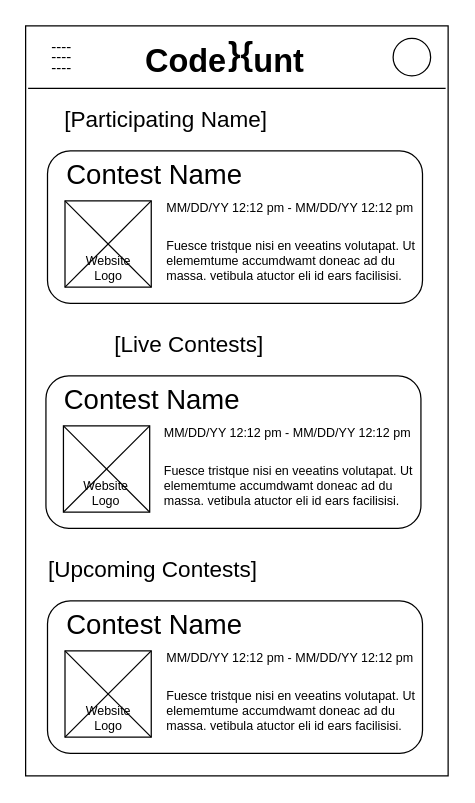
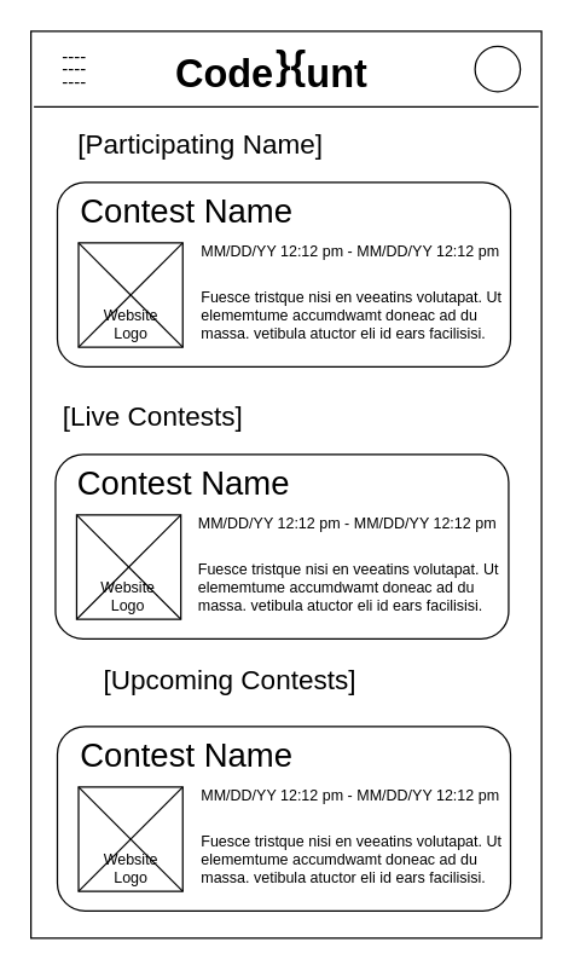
  <mxCell id="0" />
  <mxCell id="1" parent="0" />
  <mxCell id="2" value="" style="rounded=0;whiteSpace=wrap;html=1;" parent="1" vertex="1"><mxGeometry x="20" y="20" width="338" height="600" as="geometry" /></mxCell>
  <mxCell id="3" value="" style="endArrow=none;html=1;rounded=0;" parent="1" edge="1"><mxGeometry width="50" height="50" relative="1" as="geometry"><mxPoint x="356" y="70" as="sourcePoint" /><mxPoint x="22" y="70" as="targetPoint" /></mxGeometry></mxCell>
  <mxCell id="4" value="Code&amp;nbsp; &amp;nbsp;unt" style="text;html=1;align=center;verticalAlign=middle;resizable=0;points=[];autosize=1;strokeColor=none;fillColor=none;fontSize=26;fontStyle=1" parent="1" vertex="1"><mxGeometry x="109" y="28" width="140" height="40" as="geometry" /></mxCell>
  <mxCell id="5" value="" style="ellipse;whiteSpace=wrap;html=1;aspect=fixed;fontSize=22;" parent="1" vertex="1"><mxGeometry x="314" y="30" width="30" height="30" as="geometry" /></mxCell>
  <mxCell id="6" value="}{" style="text;html=1;align=center;verticalAlign=middle;resizable=0;points=[];autosize=1;strokeColor=none;fillColor=none;fontSize=26;fontStyle=1" parent="1" vertex="1"><mxGeometry x="171.66" y="23" width="40" height="40" as="geometry" /></mxCell>
  <mxCell id="7" value="&lt;p style=&quot;line-height: 0.7&quot;&gt;----&lt;br&gt;----&lt;br&gt;----&lt;/p&gt;" style="text;html=1;strokeColor=none;fillColor=none;align=center;verticalAlign=middle;whiteSpace=wrap;rounded=0;" parent="1" vertex="1"><mxGeometry x="34" y="30" width="30" height="30" as="geometry" /></mxCell>
- <mxCell id="8" value="&lt;font style=&quot;font-size: 18px&quot;&gt;[Live Contests]&lt;/font&gt;" style="text;html=1;strokeColor=none;fillColor=none;align=center;verticalAlign=middle;whiteSpace=wrap;rounded=0;" parent="1" vertex="1"><mxGeometry x="73.75" y="260" width="154" height="30" as="geometry" /></mxCell>
+ <mxCell id="8" value="&lt;font style=&quot;font-size: 18px&quot;&gt;[Live Contests]&lt;/font&gt;" style="text;html=1;strokeColor=none;fillColor=none;align=center;verticalAlign=middle;whiteSpace=wrap;rounded=0;" parent="1" vertex="1"><mxGeometry x="23.75" y="260" width="154" height="30" as="geometry" /></mxCell>
  <mxCell id="9" value="" style="rounded=1;whiteSpace=wrap;html=1;fontSize=18;" parent="1" vertex="1"><mxGeometry x="37.5" y="120" width="300" height="122" as="geometry" /></mxCell>
  <mxCell id="10" value="&lt;font style=&quot;font-size: 22px;&quot;&gt;Contest Name&lt;/font&gt;" style="text;html=1;strokeColor=none;fillColor=none;align=left;verticalAlign=middle;whiteSpace=wrap;rounded=0;fontSize=22;" parent="1" vertex="1"><mxGeometry x="50.5" y="125" width="240" height="30" as="geometry" /></mxCell>
  <mxCell id="11" value="&lt;font style=&quot;font-size: 10px;&quot;&gt;MM/DD/YY 12:12 pm - MM/DD/YY 12:12 pm&lt;/font&gt;" style="text;html=1;strokeColor=none;fillColor=none;align=left;verticalAlign=middle;whiteSpace=wrap;rounded=0;fontSize=10;" parent="1" vertex="1"><mxGeometry x="130.5" y="155" width="210" height="20" as="geometry" /></mxCell>
  <mxCell id="12" value="Fuesce tristque nisi en veeatins volutapat. Ut elememtume accumdwamt doneac ad du massa. vetibula atuctor eli id ears facilisisi." style="text;strokeColor=none;fillColor=none;align=left;verticalAlign=middle;whiteSpace=wrap;rounded=0;fontSize=10;" parent="1" vertex="1"><mxGeometry x="130.5" y="185" width="210" height="45" as="geometry" /></mxCell>
  <mxCell id="13" value="Website&lt;br&gt;Logo" style="rounded=0;whiteSpace=wrap;html=1;fontFamily=Helvetica;fontSize=10;verticalAlign=bottom;" parent="1" vertex="1"><mxGeometry x="51.5" y="160" width="69" height="69" as="geometry" /></mxCell>
  <mxCell id="14" value="" style="endArrow=none;html=1;rounded=0;fontFamily=Helvetica;fontSize=10;exitX=0;exitY=1;exitDx=0;exitDy=0;entryX=1;entryY=0;entryDx=0;entryDy=0;" parent="1" source="13" target="13" edge="1"><mxGeometry width="50" height="50" relative="1" as="geometry"><mxPoint x="160.5" y="245" as="sourcePoint" /><mxPoint x="210.5" y="195" as="targetPoint" /></mxGeometry></mxCell>
  <mxCell id="15" value="" style="endArrow=none;html=1;rounded=0;fontFamily=Helvetica;fontSize=10;exitX=0;exitY=0;exitDx=0;exitDy=0;entryX=1;entryY=1;entryDx=0;entryDy=0;" parent="1" source="13" target="13" edge="1"><mxGeometry width="50" height="50" relative="1" as="geometry"><mxPoint x="160.5" y="245" as="sourcePoint" /><mxPoint x="210.5" y="195" as="targetPoint" /></mxGeometry></mxCell>
  <mxCell id="16" value="&lt;font style=&quot;font-size: 18px&quot;&gt;[Participating Name]&lt;/font&gt;" style="text;html=1;strokeColor=none;fillColor=none;align=center;verticalAlign=middle;whiteSpace=wrap;rounded=0;" parent="1" vertex="1"><mxGeometry x="20" y="80" width="225.25" height="30" as="geometry" /></mxCell>
  <mxCell id="17" value="" style="rounded=1;whiteSpace=wrap;html=1;fontSize=18;" parent="1" vertex="1"><mxGeometry x="36.25" y="300" width="300" height="122" as="geometry" /></mxCell>
  <mxCell id="18" value="&lt;font style=&quot;font-size: 22px;&quot;&gt;Contest Name&lt;/font&gt;" style="text;html=1;strokeColor=none;fillColor=none;align=left;verticalAlign=middle;whiteSpace=wrap;rounded=0;fontSize=22;" parent="1" vertex="1"><mxGeometry x="49.25" y="305" width="240" height="30" as="geometry" /></mxCell>
  <mxCell id="19" value="&lt;font style=&quot;font-size: 10px;&quot;&gt;MM/DD/YY 12:12 pm - MM/DD/YY 12:12 pm&lt;/font&gt;" style="text;html=1;strokeColor=none;fillColor=none;align=left;verticalAlign=middle;whiteSpace=wrap;rounded=0;fontSize=10;" parent="1" vertex="1"><mxGeometry x="129.25" y="335" width="210" height="20" as="geometry" /></mxCell>
  <mxCell id="20" value="Fuesce tristque nisi en veeatins volutapat. Ut elememtume accumdwamt doneac ad du massa. vetibula atuctor eli id ears facilisisi." style="text;strokeColor=none;fillColor=none;align=left;verticalAlign=middle;whiteSpace=wrap;rounded=0;fontSize=10;" parent="1" vertex="1"><mxGeometry x="129.25" y="365" width="210" height="45" as="geometry" /></mxCell>
  <mxCell id="21" value="Website&lt;br&gt;Logo" style="rounded=0;whiteSpace=wrap;html=1;fontFamily=Helvetica;fontSize=10;verticalAlign=bottom;" parent="1" vertex="1"><mxGeometry x="50.25" y="340" width="69" height="69" as="geometry" /></mxCell>
  <mxCell id="22" value="" style="endArrow=none;html=1;rounded=0;fontFamily=Helvetica;fontSize=10;exitX=0;exitY=1;exitDx=0;exitDy=0;entryX=1;entryY=0;entryDx=0;entryDy=0;" parent="1" source="21" target="21" edge="1"><mxGeometry width="50" height="50" relative="1" as="geometry"><mxPoint x="159.25" y="425" as="sourcePoint" /><mxPoint x="209.25" y="375" as="targetPoint" /></mxGeometry></mxCell>
  <mxCell id="23" value="" style="endArrow=none;html=1;rounded=0;fontFamily=Helvetica;fontSize=10;exitX=0;exitY=0;exitDx=0;exitDy=0;entryX=1;entryY=1;entryDx=0;entryDy=0;" parent="1" source="21" target="21" edge="1"><mxGeometry width="50" height="50" relative="1" as="geometry"><mxPoint x="159.25" y="425" as="sourcePoint" /><mxPoint x="209.25" y="375" as="targetPoint" /></mxGeometry></mxCell>
- <mxCell id="24" value="&lt;font style=&quot;font-size: 18px&quot;&gt;[Upcoming Contests]&lt;/font&gt;" style="text;html=1;strokeColor=none;fillColor=none;align=center;verticalAlign=middle;whiteSpace=wrap;rounded=0;" parent="1" vertex="1"><mxGeometry x="20" y="440" width="204" height="30" as="geometry" /></mxCell>
+ <mxCell id="24" value="&lt;font style=&quot;font-size: 18px&quot;&gt;[Upcoming Contests]&lt;/font&gt;" style="text;html=1;strokeColor=none;fillColor=none;align=center;verticalAlign=middle;whiteSpace=wrap;rounded=0;" parent="1" vertex="1"><mxGeometry x="50" y="435" width="204" height="30" as="geometry" /></mxCell>
  <mxCell id="25" value="" style="rounded=1;whiteSpace=wrap;html=1;fontSize=18;" parent="1" vertex="1"><mxGeometry x="37.5" y="480" width="300" height="122" as="geometry" /></mxCell>
  <mxCell id="26" value="&lt;font style=&quot;font-size: 22px;&quot;&gt;Contest Name&lt;/font&gt;" style="text;html=1;strokeColor=none;fillColor=none;align=left;verticalAlign=middle;whiteSpace=wrap;rounded=0;fontSize=22;" parent="1" vertex="1"><mxGeometry x="50.5" y="485" width="240" height="30" as="geometry" /></mxCell>
  <mxCell id="27" value="&lt;font style=&quot;font-size: 10px;&quot;&gt;MM/DD/YY 12:12 pm - MM/DD/YY 12:12 pm&lt;/font&gt;" style="text;html=1;strokeColor=none;fillColor=none;align=left;verticalAlign=middle;whiteSpace=wrap;rounded=0;fontSize=10;" parent="1" vertex="1"><mxGeometry x="130.5" y="515" width="210" height="20" as="geometry" /></mxCell>
  <mxCell id="28" value="Fuesce tristque nisi en veeatins volutapat. Ut elememtume accumdwamt doneac ad du massa. vetibula atuctor eli id ears facilisisi." style="text;strokeColor=none;fillColor=none;align=left;verticalAlign=middle;whiteSpace=wrap;rounded=0;fontSize=10;" parent="1" vertex="1"><mxGeometry x="130.5" y="545" width="210" height="45" as="geometry" /></mxCell>
  <mxCell id="29" value="Website&lt;br&gt;Logo" style="rounded=0;whiteSpace=wrap;html=1;fontFamily=Helvetica;fontSize=10;verticalAlign=bottom;" parent="1" vertex="1"><mxGeometry x="51.5" y="520" width="69" height="69" as="geometry" /></mxCell>
  <mxCell id="30" value="" style="endArrow=none;html=1;rounded=0;fontFamily=Helvetica;fontSize=10;exitX=0;exitY=1;exitDx=0;exitDy=0;entryX=1;entryY=0;entryDx=0;entryDy=0;" parent="1" source="29" target="29" edge="1"><mxGeometry width="50" height="50" relative="1" as="geometry"><mxPoint x="160.5" y="605" as="sourcePoint" /><mxPoint x="210.5" y="555" as="targetPoint" /></mxGeometry></mxCell>
  <mxCell id="31" value="" style="endArrow=none;html=1;rounded=0;fontFamily=Helvetica;fontSize=10;exitX=0;exitY=0;exitDx=0;exitDy=0;entryX=1;entryY=1;entryDx=0;entryDy=0;" parent="1" source="29" target="29" edge="1"><mxGeometry width="50" height="50" relative="1" as="geometry"><mxPoint x="160.5" y="605" as="sourcePoint" /><mxPoint x="210.5" y="555" as="targetPoint" /></mxGeometry></mxCell>
